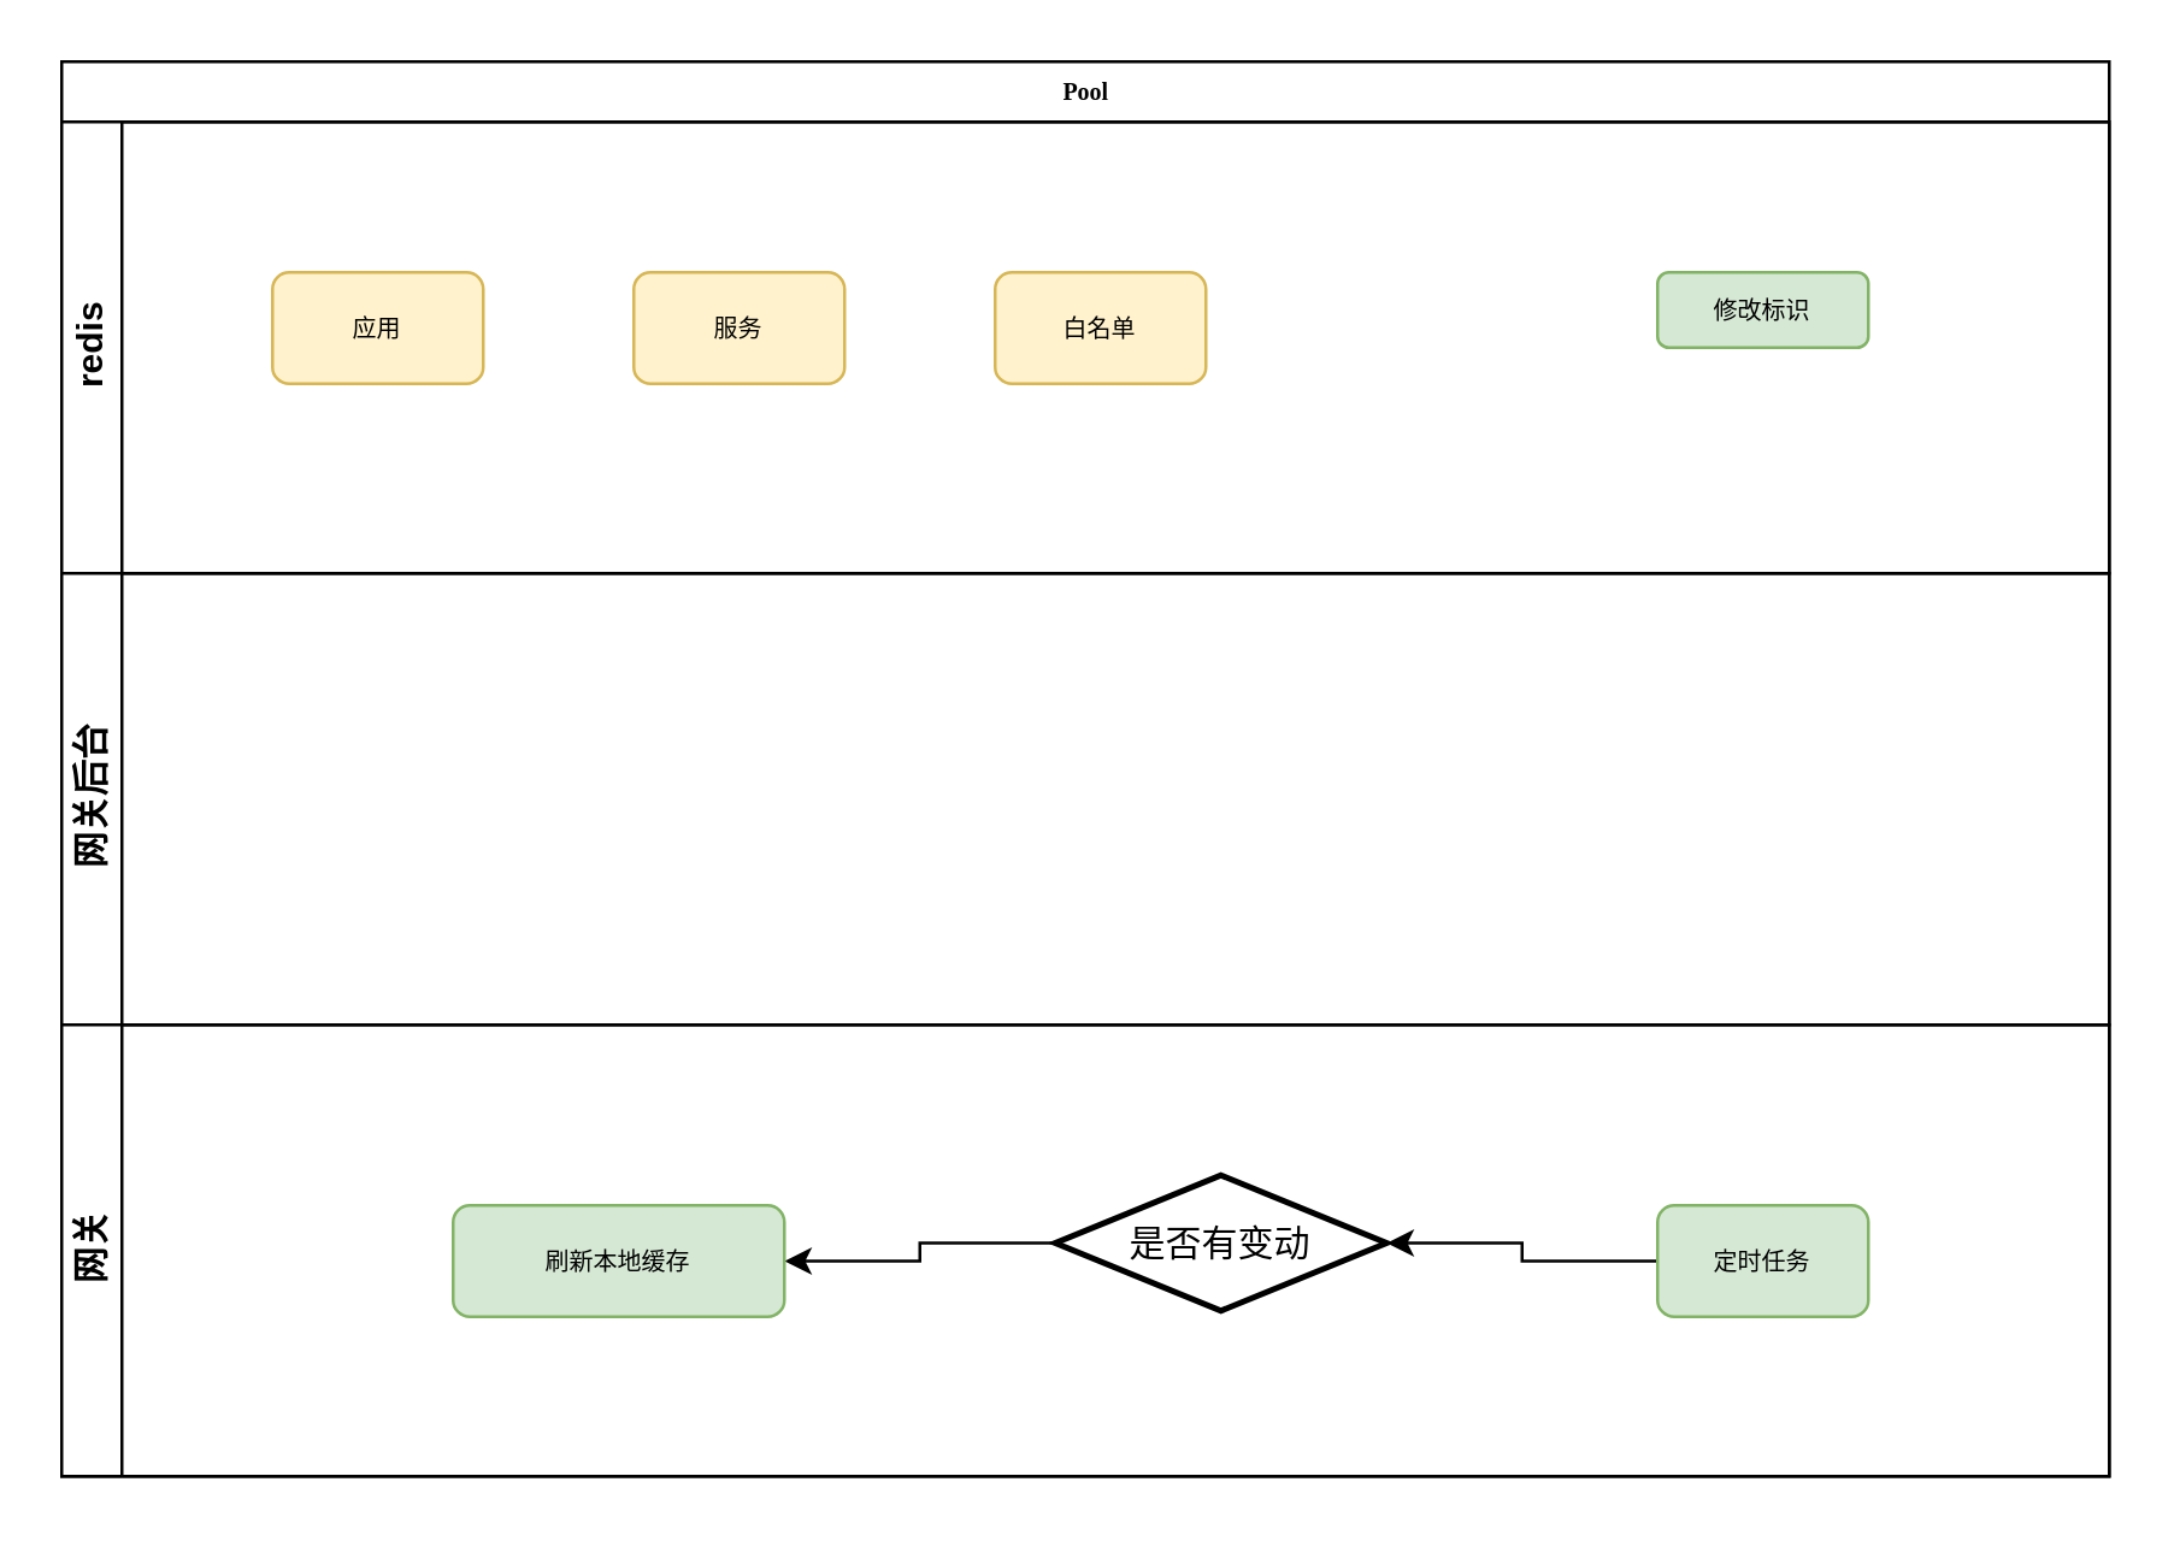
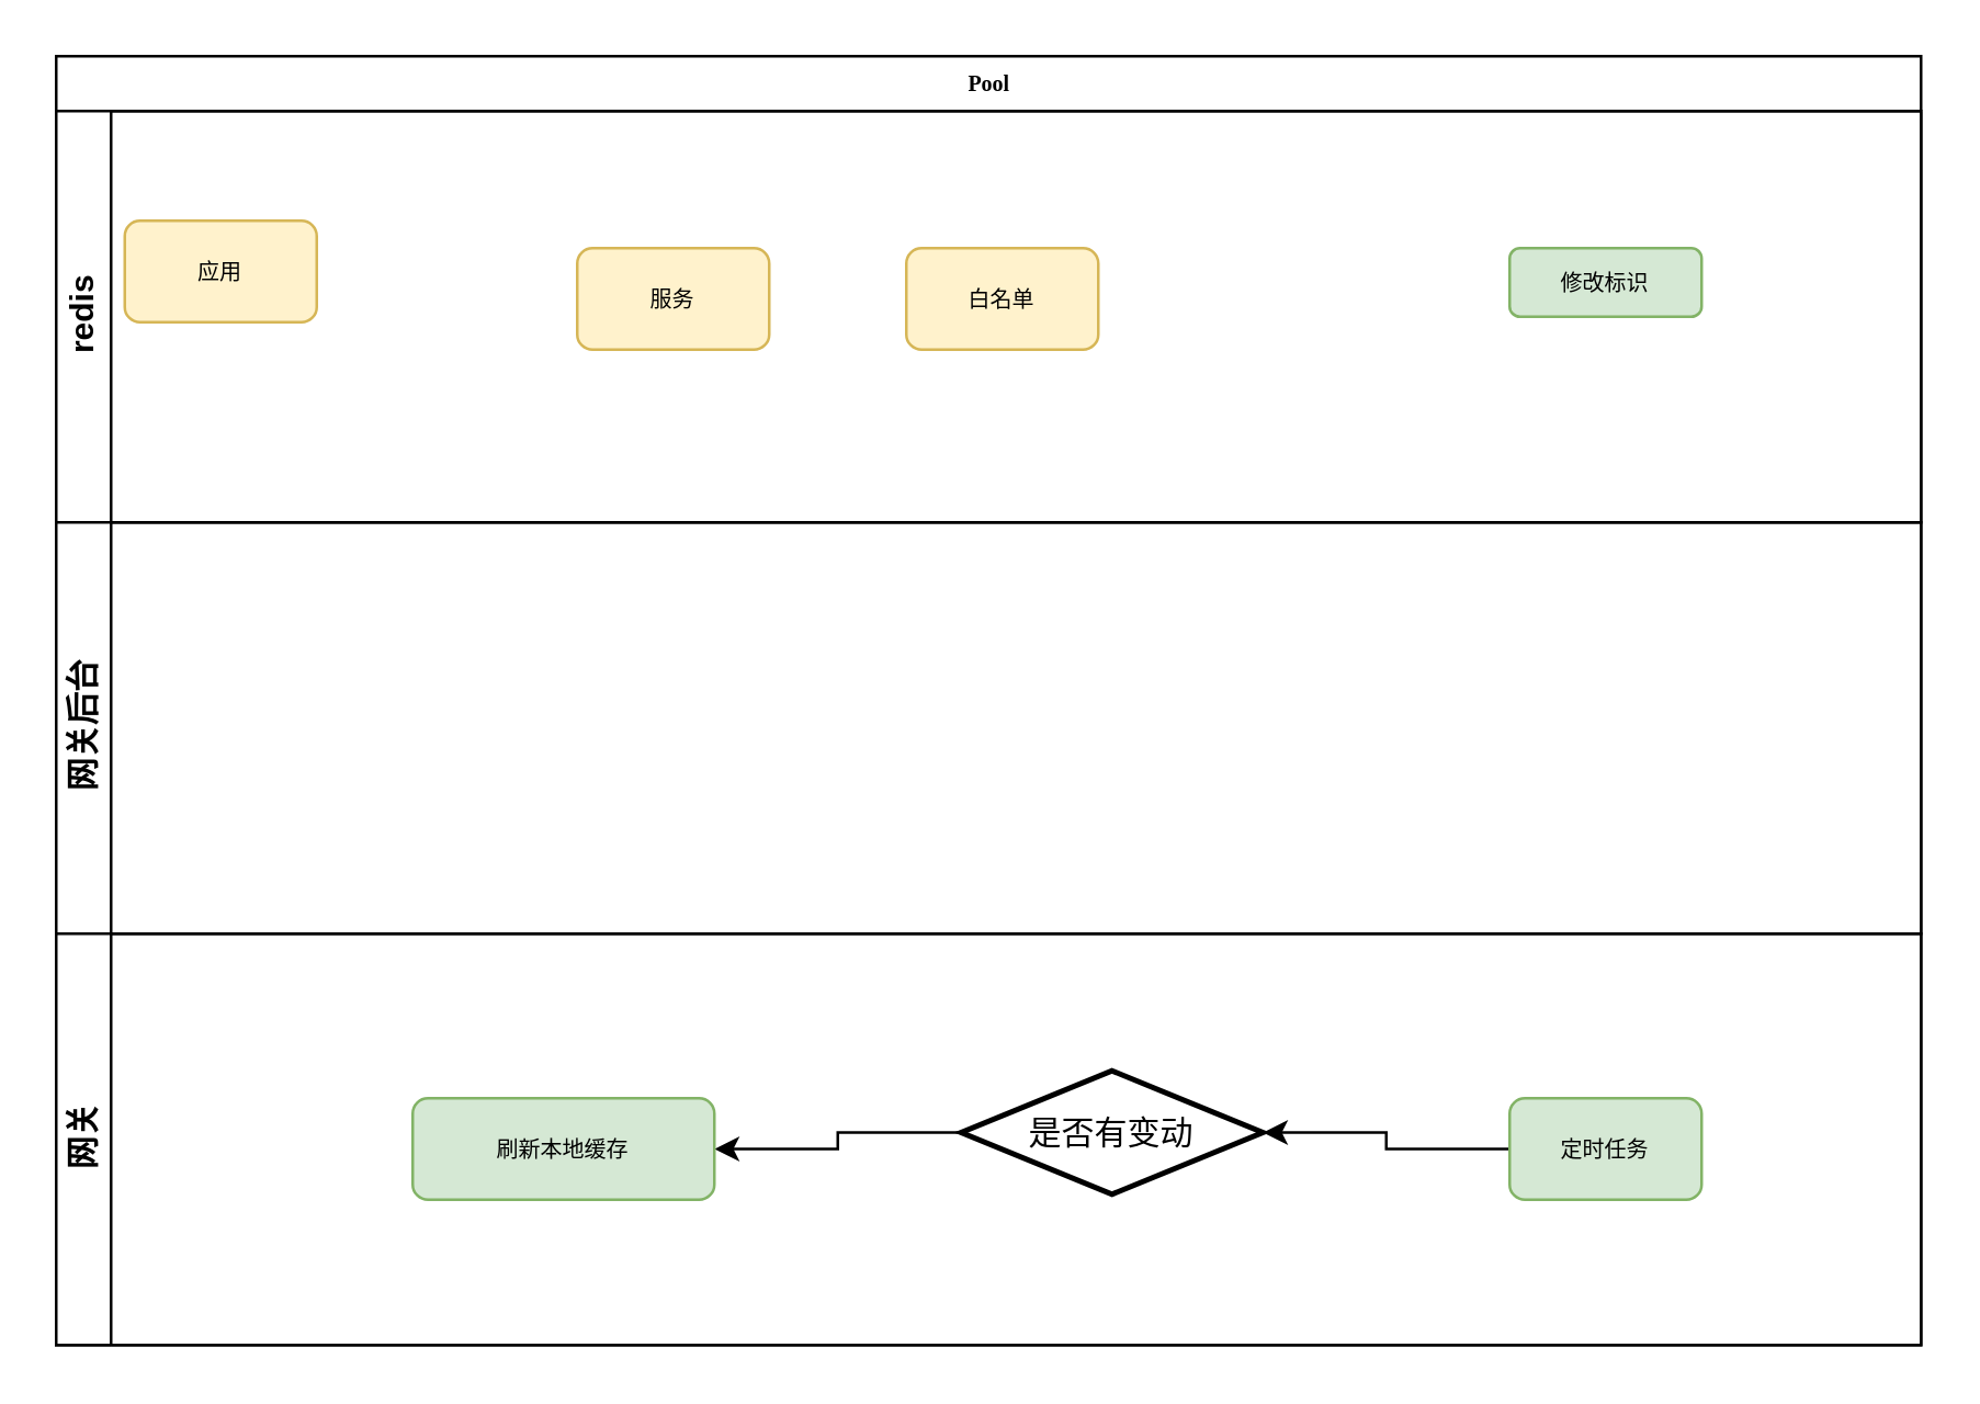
  <mxCell id="0" />
  <mxCell id="1" parent="0" />
  <mxCell id="2" value="Pool" style="swimlane;html=1;childLayout=stackLayout;horizontal=1;startSize=20;horizontalStack=0;rounded=0;shadow=0;labelBackgroundColor=none;strokeWidth=1;fontFamily=Verdana;fontSize=8;align=center;" parent="1" vertex="1"><mxGeometry x="20" y="20" width="680" height="470" as="geometry" /></mxCell>
  <mxCell id="3" value="redis" style="swimlane;html=1;startSize=20;horizontal=0;" parent="2" vertex="1"><mxGeometry y="20" width="680" height="150" as="geometry" /></mxCell>
  <mxCell id="4" value="服务" style="rounded=1;whiteSpace=wrap;html=1;shadow=0;labelBackgroundColor=none;strokeWidth=1;fontFamily=Verdana;fontSize=8;align=center;fillColor=#fff2cc;strokeColor=#d6b656;" vertex="1" parent="3"><mxGeometry x="190" y="50" width="70" height="37" as="geometry" /></mxCell>
- <mxCell id="5" value="应用" style="rounded=1;whiteSpace=wrap;html=1;shadow=0;labelBackgroundColor=none;strokeWidth=1;fontFamily=Verdana;fontSize=8;align=center;fillColor=#fff2cc;strokeColor=#d6b656;" parent="3" vertex="1"><mxGeometry x="70" y="50" width="70" height="37" as="geometry" /></mxCell>
+ <mxCell id="5" value="应用" style="rounded=1;whiteSpace=wrap;html=1;shadow=0;labelBackgroundColor=none;strokeWidth=1;fontFamily=Verdana;fontSize=8;align=center;fillColor=#fff2cc;strokeColor=#d6b656;" parent="3" vertex="1"><mxGeometry x="25" y="40" width="70" height="37" as="geometry" /></mxCell>
  <mxCell id="6" value="白名单" style="rounded=1;whiteSpace=wrap;html=1;shadow=0;labelBackgroundColor=none;strokeWidth=1;fontFamily=Verdana;fontSize=8;align=center;fillColor=#fff2cc;strokeColor=#d6b656;" vertex="1" parent="3"><mxGeometry x="310" y="50" width="70" height="37" as="geometry" /></mxCell>
  <mxCell id="7" value="修改标识" style="rounded=1;whiteSpace=wrap;html=1;shadow=0;labelBackgroundColor=none;strokeWidth=1;fontFamily=Verdana;fontSize=8;align=center;fillColor=#d5e8d4;strokeColor=#82b366;" vertex="1" parent="3"><mxGeometry x="530" y="50" width="70" height="25" as="geometry" /></mxCell>
  <mxCell id="8" value="网关后台" style="swimlane;html=1;startSize=20;horizontal=0;" parent="2" vertex="1"><mxGeometry y="170" width="680" height="150" as="geometry" /></mxCell>
  <mxCell id="9" value="网关" style="swimlane;html=1;startSize=20;horizontal=0;" parent="2" vertex="1"><mxGeometry y="320" width="680" height="150" as="geometry" /></mxCell>
  <mxCell id="10" style="edgeStyle=orthogonalEdgeStyle;rounded=0;orthogonalLoop=1;jettySize=auto;html=1;exitX=0;exitY=0.5;exitDx=0;exitDy=0;" edge="1" parent="9" source="11" target="13"><mxGeometry relative="1" as="geometry" /></mxCell>
  <mxCell id="11" value="定时任务" style="rounded=1;whiteSpace=wrap;html=1;shadow=0;labelBackgroundColor=none;strokeWidth=1;fontFamily=Verdana;fontSize=8;align=center;fillColor=#d5e8d4;strokeColor=#82b366;" vertex="1" parent="9"><mxGeometry x="530" y="60" width="70" height="37" as="geometry" /></mxCell>
  <mxCell id="12" style="edgeStyle=orthogonalEdgeStyle;rounded=0;orthogonalLoop=1;jettySize=auto;html=1;exitX=0;exitY=0.5;exitDx=0;exitDy=0;exitPerimeter=0;entryX=1;entryY=0.5;entryDx=0;entryDy=0;" edge="1" parent="9" source="13" target="14"><mxGeometry relative="1" as="geometry" /></mxCell>
  <mxCell id="13" value="是否有变动" style="strokeWidth=2;html=1;shape=mxgraph.flowchart.decision;whiteSpace=wrap;" vertex="1" parent="9"><mxGeometry x="330" y="50" width="110" height="45" as="geometry" /></mxCell>
  <mxCell id="14" value="刷新本地缓存" style="rounded=1;whiteSpace=wrap;html=1;shadow=0;labelBackgroundColor=none;strokeWidth=1;fontFamily=Verdana;fontSize=8;align=center;fillColor=#d5e8d4;strokeColor=#82b366;" vertex="1" parent="9"><mxGeometry x="130" y="60" width="110" height="37" as="geometry" /></mxCell>
